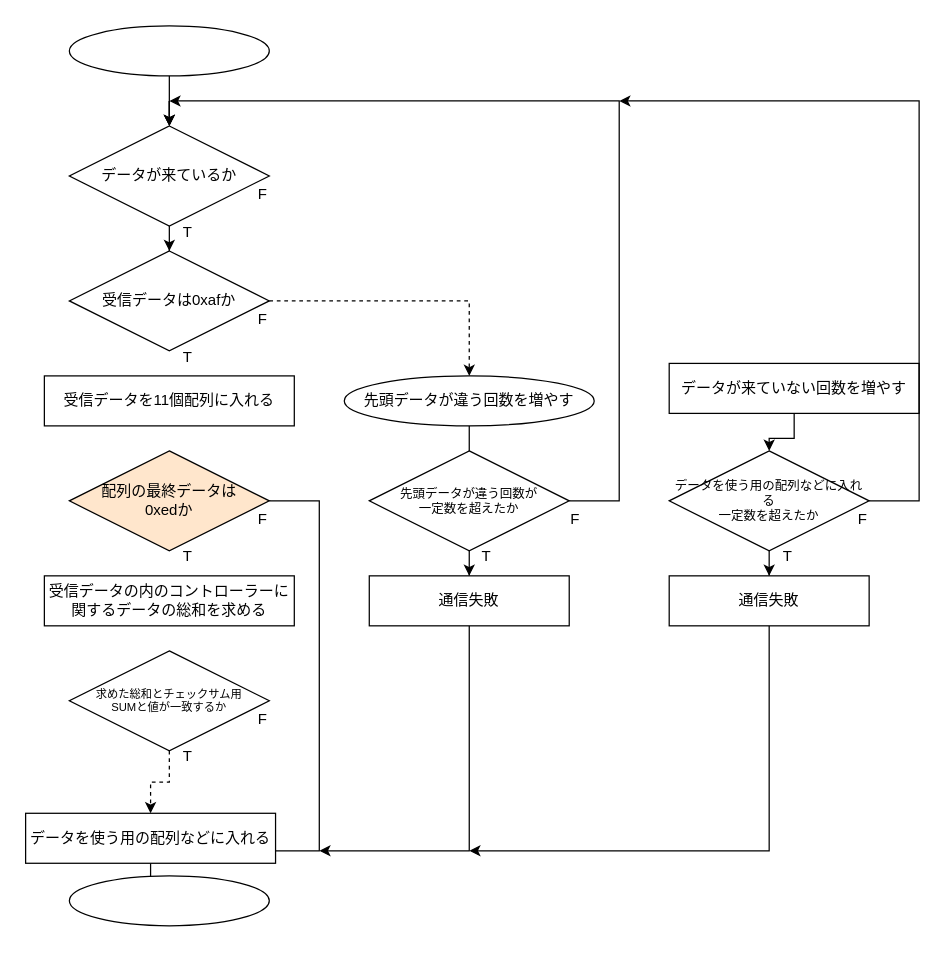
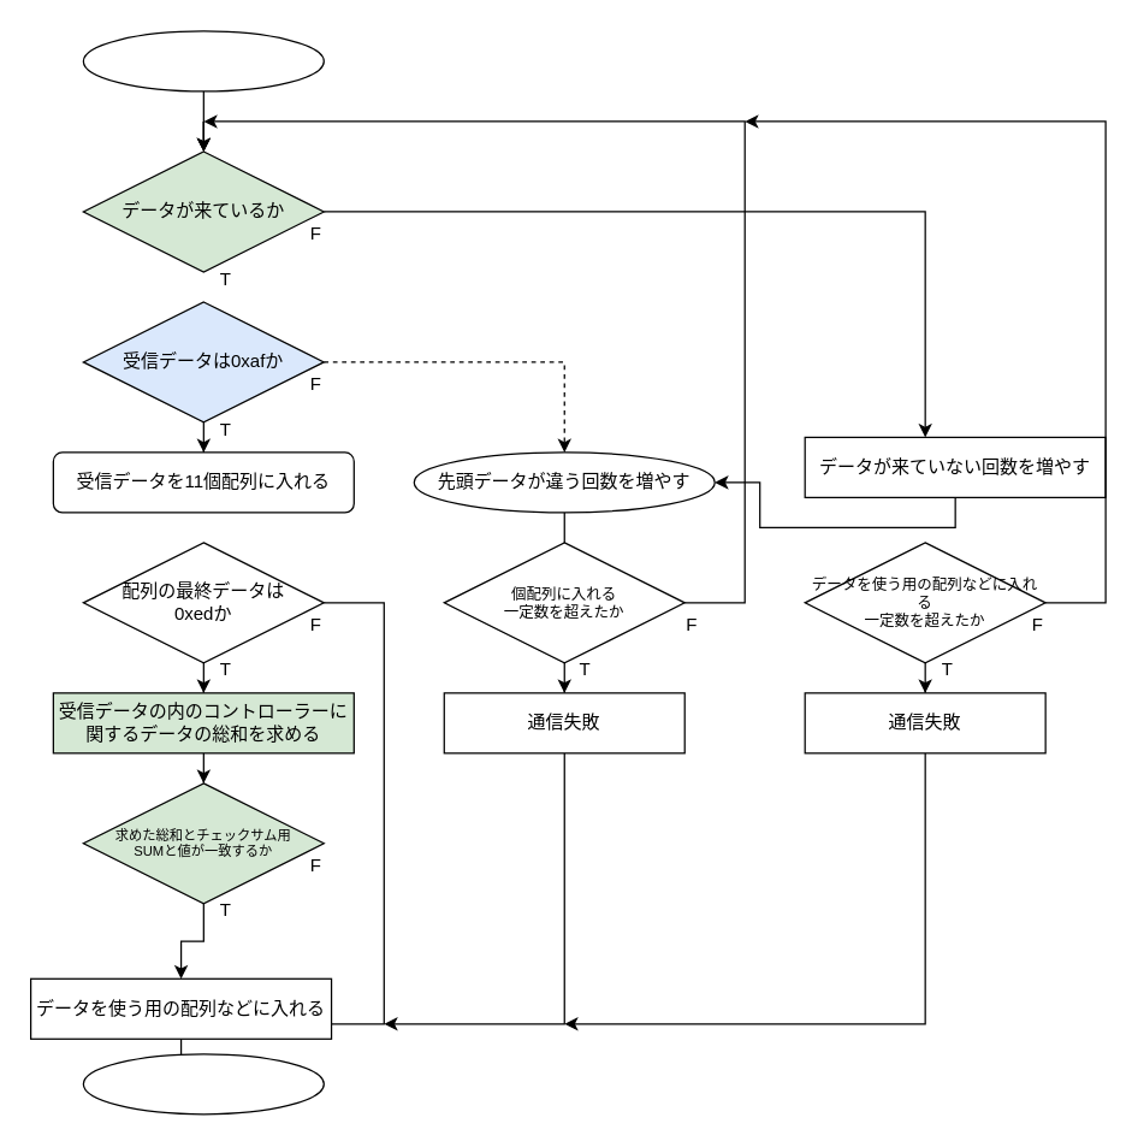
  <mxCell id="0" />
  <mxCell id="1" parent="0" />
  <mxCell id="2" style="edgeStyle=orthogonalEdgeStyle;rounded=0;orthogonalLoop=1;jettySize=auto;html=1;exitX=0.5;exitY=1;exitDx=0;exitDy=0;" edge="1" parent="1" source="3" target="6"><mxGeometry relative="1" as="geometry" /></mxCell>
  <mxCell id="3" value="" style="ellipse;whiteSpace=wrap;html=1;" vertex="1" parent="1"><mxGeometry x="55" y="20" width="160" height="40" as="geometry" /></mxCell>
- <mxCell id="4" style="edgeStyle=orthogonalEdgeStyle;rounded=0;orthogonalLoop=1;jettySize=auto;html=1;exitX=0.5;exitY=1;exitDx=0;exitDy=0;" edge="1" parent="1" source="6" target="9"><mxGeometry relative="1" as="geometry" /></mxCell>
- <mxCell id="6" value="データが来ているか" style="rhombus;whiteSpace=wrap;html=1;fontSize=12;" vertex="1" parent="1"><mxGeometry x="55" y="100" width="160" height="80" as="geometry" /></mxCell>
+ <mxCell id="5" style="edgeStyle=orthogonalEdgeStyle;rounded=0;orthogonalLoop=1;jettySize=auto;html=1;exitX=1;exitY=0.5;exitDx=0;exitDy=0;" edge="1" parent="1" source="6" target="22"><mxGeometry relative="1" as="geometry"><Array as="points"><mxPoint x="615" y="140" /></Array></mxGeometry></mxCell>
+ <mxCell id="6" value="データが来ているか" style="rhombus;whiteSpace=wrap;html=1;fontSize=12;fillColor=#d5e8d4;" vertex="1" parent="1"><mxGeometry x="55" y="100" width="160" height="80" as="geometry" /></mxCell>
+ <mxCell id="7" style="edgeStyle=orthogonalEdgeStyle;rounded=0;orthogonalLoop=1;jettySize=auto;html=1;exitX=0.5;exitY=1;exitDx=0;exitDy=0;" edge="1" parent="1" source="9" target="10"><mxGeometry relative="1" as="geometry" /></mxCell>
  <mxCell id="8" style="edgeStyle=orthogonalEdgeStyle;rounded=0;orthogonalLoop=1;jettySize=auto;html=1;exitX=1;exitY=0.5;exitDx=0;exitDy=0;dashed=1;" edge="1" parent="1" source="9" target="29"><mxGeometry relative="1" as="geometry"><Array as="points"><mxPoint x="375" y="240" /></Array></mxGeometry></mxCell>
- <mxCell id="9" value="受信データは0xafか" style="rhombus;whiteSpace=wrap;html=1;" vertex="1" parent="1"><mxGeometry x="55" y="200" width="160" height="80" as="geometry" /></mxCell>
- <mxCell id="10" value="受信データを11個配列に入れる" style="rounded=0;whiteSpace=wrap;html=1;" vertex="1" parent="1"><mxGeometry x="35" y="300" width="200" height="40" as="geometry" /></mxCell>
+ <mxCell id="9" value="受信データは0xafか" style="rhombus;whiteSpace=wrap;html=1;fillColor=#dae8fc;" vertex="1" parent="1"><mxGeometry x="55" y="200" width="160" height="80" as="geometry" /></mxCell>
+ <mxCell id="10" value="受信データを11個配列に入れる" style="whiteSpace=wrap;html=1;rounded=1;" vertex="1" parent="1"><mxGeometry x="35" y="300" width="200" height="40" as="geometry" /></mxCell>
+ <mxCell id="11" style="edgeStyle=orthogonalEdgeStyle;rounded=0;orthogonalLoop=1;jettySize=auto;html=1;exitX=0.5;exitY=1;exitDx=0;exitDy=0;" edge="1" parent="1" source="13" target="15"><mxGeometry relative="1" as="geometry" /></mxCell>
  <mxCell id="12" style="edgeStyle=orthogonalEdgeStyle;rounded=0;orthogonalLoop=1;jettySize=auto;html=1;exitX=1;exitY=0.5;exitDx=0;exitDy=0;" edge="1" parent="1" source="13"><mxGeometry relative="1" as="geometry"><mxPoint x="135" y="680" as="targetPoint" /><Array as="points"><mxPoint x="255" y="400" /><mxPoint x="255" y="680" /></Array></mxGeometry></mxCell>
- <mxCell id="13" value="配列の最終データは&lt;div&gt;0xedか&lt;/div&gt;" style="rhombus;whiteSpace=wrap;html=1;fontSize=12;fillColor=#ffe6cc;" vertex="1" parent="1"><mxGeometry x="55" y="360" width="160" height="80" as="geometry" /></mxCell>
- <mxCell id="15" value="受信データの内のコントローラーに関するデータの総和を求める" style="rounded=0;whiteSpace=wrap;html=1;fontSize=12;" vertex="1" parent="1"><mxGeometry x="35" y="460" width="200" height="40" as="geometry" /></mxCell>
- <mxCell id="16" style="edgeStyle=orthogonalEdgeStyle;rounded=0;orthogonalLoop=1;jettySize=auto;html=1;exitX=0.5;exitY=1;exitDx=0;exitDy=0;dashed=1;" edge="1" parent="1" source="17" target="19"><mxGeometry relative="1" as="geometry" /></mxCell>
- <mxCell id="17" value="求めた総和とチェックサム用&lt;div&gt;SUMと値が一致するか&lt;/div&gt;" style="rhombus;whiteSpace=wrap;html=1;fontSize=9;" vertex="1" parent="1"><mxGeometry x="55" y="520" width="160" height="80" as="geometry" /></mxCell>
+ <mxCell id="13" value="配列の最終データは&lt;div&gt;0xedか&lt;/div&gt;" style="rhombus;whiteSpace=wrap;html=1;fontSize=12;" vertex="1" parent="1"><mxGeometry x="55" y="360" width="160" height="80" as="geometry" /></mxCell>
+ <mxCell id="14" style="edgeStyle=orthogonalEdgeStyle;rounded=0;orthogonalLoop=1;jettySize=auto;html=1;exitX=0.5;exitY=1;exitDx=0;exitDy=0;" edge="1" parent="1" source="15" target="17"><mxGeometry relative="1" as="geometry" /></mxCell>
+ <mxCell id="15" value="受信データの内のコントローラーに関するデータの総和を求める" style="rounded=0;whiteSpace=wrap;html=1;fontSize=12;fillColor=#d5e8d4;" vertex="1" parent="1"><mxGeometry x="35" y="460" width="200" height="40" as="geometry" /></mxCell>
+ <mxCell id="16" style="edgeStyle=orthogonalEdgeStyle;rounded=0;orthogonalLoop=1;jettySize=auto;html=1;exitX=0.5;exitY=1;exitDx=0;exitDy=0;" edge="1" parent="1" source="17" target="19"><mxGeometry relative="1" as="geometry" /></mxCell>
+ <mxCell id="17" value="求めた総和とチェックサム用&lt;div&gt;SUMと値が一致するか&lt;/div&gt;" style="rhombus;whiteSpace=wrap;html=1;fontSize=9;fillColor=#d5e8d4;" vertex="1" parent="1"><mxGeometry x="55" y="520" width="160" height="80" as="geometry" /></mxCell>
  <mxCell id="18" style="edgeStyle=orthogonalEdgeStyle;rounded=0;orthogonalLoop=1;jettySize=auto;html=1;exitX=0.5;exitY=1;exitDx=0;exitDy=0;" edge="1" parent="1" source="19" target="20"><mxGeometry relative="1" as="geometry" /></mxCell>
  <mxCell id="19" value="データを使う用の配列などに入れる" style="rounded=0;whiteSpace=wrap;html=1;" vertex="1" parent="1"><mxGeometry x="20" y="650" width="200" height="40" as="geometry" /></mxCell>
  <mxCell id="20" value="" style="ellipse;whiteSpace=wrap;html=1;" vertex="1" parent="1"><mxGeometry x="55" y="700" width="160" height="40" as="geometry" /></mxCell>
- <mxCell id="21" style="edgeStyle=orthogonalEdgeStyle;rounded=0;orthogonalLoop=1;jettySize=auto;html=1;exitX=0.5;exitY=1;exitDx=0;exitDy=0;" edge="1" parent="1" source="22" target="25"><mxGeometry relative="1" as="geometry" /></mxCell>
+ <mxCell id="21" style="edgeStyle=orthogonalEdgeStyle;rounded=0;orthogonalLoop=1;jettySize=auto;html=1;exitX=0.5;exitY=1;exitDx=0;exitDy=0;" edge="1" parent="1" source="22" target="29"><mxGeometry relative="1" as="geometry" /></mxCell>
  <mxCell id="22" value="データが来ていない回数を増やす" style="rounded=0;whiteSpace=wrap;html=1;" vertex="1" parent="1"><mxGeometry x="535" y="290" width="200" height="40" as="geometry" /></mxCell>
  <mxCell id="23" style="edgeStyle=orthogonalEdgeStyle;rounded=0;orthogonalLoop=1;jettySize=auto;html=1;exitX=0.5;exitY=1;exitDx=0;exitDy=0;" edge="1" parent="1" source="25" target="27"><mxGeometry relative="1" as="geometry" /></mxCell>
  <mxCell id="24" style="edgeStyle=orthogonalEdgeStyle;rounded=0;orthogonalLoop=1;jettySize=auto;html=1;exitX=1;exitY=0.5;exitDx=0;exitDy=0;" edge="1" parent="1" source="25"><mxGeometry relative="1" as="geometry"><mxPoint x="495" y="80" as="targetPoint" /><Array as="points"><mxPoint x="735" y="400" /><mxPoint x="735" y="80" /></Array></mxGeometry></mxCell>
  <mxCell id="25" value="データを使う用の配列などに入れる&lt;div&gt;一定数を超えたか&lt;/div&gt;" style="rhombus;whiteSpace=wrap;html=1;fontSize=10;align=center;verticalAlign=middle;" vertex="1" parent="1"><mxGeometry x="535" y="360" width="160" height="80" as="geometry" /></mxCell>
  <mxCell id="26" style="edgeStyle=orthogonalEdgeStyle;rounded=0;orthogonalLoop=1;jettySize=auto;html=1;exitX=0.5;exitY=1;exitDx=0;exitDy=0;" edge="1" parent="1" source="27"><mxGeometry relative="1" as="geometry"><mxPoint x="375" y="680" as="targetPoint" /><Array as="points"><mxPoint x="615" y="680" /></Array></mxGeometry></mxCell>
  <mxCell id="27" value="通信失敗" style="rounded=0;whiteSpace=wrap;html=1;" vertex="1" parent="1"><mxGeometry x="535" y="460" width="160" height="40" as="geometry" /></mxCell>
  <mxCell id="28" style="edgeStyle=orthogonalEdgeStyle;rounded=0;orthogonalLoop=1;jettySize=auto;html=1;exitX=0.5;exitY=1;exitDx=0;exitDy=0;endArrow=none;" edge="1" parent="1" source="29" target="33"><mxGeometry relative="1" as="geometry" /></mxCell>
  <mxCell id="29" value="先頭データが違う回数を増やす" style="ellipse;whiteSpace=wrap;html=1;" vertex="1" parent="1"><mxGeometry x="275" y="300" width="200" height="40" as="geometry" /></mxCell>
  <mxCell id="30" style="edgeStyle=orthogonalEdgeStyle;rounded=0;orthogonalLoop=1;jettySize=auto;html=1;exitX=0.5;exitY=1;exitDx=0;exitDy=0;" edge="1" parent="1" source="33" target="35"><mxGeometry relative="1" as="geometry" /></mxCell>
  <mxCell id="31" style="edgeStyle=orthogonalEdgeStyle;rounded=0;orthogonalLoop=1;jettySize=auto;html=1;exitDx=0;exitDy=0;" edge="1" parent="1" target="6"><mxGeometry relative="1" as="geometry"><mxPoint x="135" y="80" as="sourcePoint" /><Array as="points"><mxPoint x="135" y="80" /></Array></mxGeometry></mxCell>
  <mxCell id="32" style="edgeStyle=orthogonalEdgeStyle;rounded=0;orthogonalLoop=1;jettySize=auto;html=1;exitDx=0;exitDy=0;" edge="1" parent="1" target="6"><mxGeometry relative="1" as="geometry"><mxPoint x="135" y="80" as="sourcePoint" /><Array as="points"><mxPoint x="135" y="80" /></Array></mxGeometry></mxCell>
- <mxCell id="33" value="先頭データが違う回数が&lt;div&gt;一定数を超えたか&lt;/div&gt;" style="rhombus;whiteSpace=wrap;html=1;fontSize=10;" vertex="1" parent="1"><mxGeometry x="295" y="360" width="160" height="80" as="geometry" /></mxCell>
+ <mxCell id="33" value="個配列に入れる&lt;div&gt;一定数を超えたか&lt;/div&gt;" style="rhombus;whiteSpace=wrap;html=1;fontSize=10;" vertex="1" parent="1"><mxGeometry x="295" y="360" width="160" height="80" as="geometry" /></mxCell>
  <mxCell id="34" style="edgeStyle=orthogonalEdgeStyle;rounded=0;orthogonalLoop=1;jettySize=auto;html=1;exitX=0.5;exitY=1;exitDx=0;exitDy=0;" edge="1" parent="1" source="35"><mxGeometry relative="1" as="geometry"><mxPoint x="255" y="680" as="targetPoint" /><Array as="points"><mxPoint x="375" y="680" /></Array></mxGeometry></mxCell>
  <mxCell id="35" value="通信失敗" style="rounded=0;whiteSpace=wrap;html=1;" vertex="1" parent="1"><mxGeometry x="295" y="460" width="160" height="40" as="geometry" /></mxCell>
  <mxCell id="36" value="T" style="text;html=1;align=center;verticalAlign=middle;whiteSpace=wrap;rounded=0;" vertex="1" parent="1"><mxGeometry x="135" y="270" width="30" height="30" as="geometry" /></mxCell>
  <mxCell id="37" value="F" style="text;html=1;align=center;verticalAlign=middle;whiteSpace=wrap;rounded=0;" vertex="1" parent="1"><mxGeometry x="195" y="240" width="30" height="30" as="geometry" /></mxCell>
  <mxCell id="38" value="T" style="text;html=1;align=center;verticalAlign=middle;whiteSpace=wrap;rounded=0;" vertex="1" parent="1"><mxGeometry x="135" y="170" width="30" height="30" as="geometry" /></mxCell>
  <mxCell id="39" value="T" style="text;html=1;align=center;verticalAlign=middle;whiteSpace=wrap;rounded=0;" vertex="1" parent="1"><mxGeometry x="135" y="430" width="30" height="30" as="geometry" /></mxCell>
  <mxCell id="40" value="T" style="text;html=1;align=center;verticalAlign=middle;whiteSpace=wrap;rounded=0;" vertex="1" parent="1"><mxGeometry x="135" y="590" width="30" height="30" as="geometry" /></mxCell>
  <mxCell id="41" value="T" style="text;html=1;align=center;verticalAlign=middle;whiteSpace=wrap;rounded=0;" vertex="1" parent="1"><mxGeometry x="374" y="430" width="30" height="30" as="geometry" /></mxCell>
  <mxCell id="42" value="T" style="text;html=1;align=center;verticalAlign=middle;whiteSpace=wrap;rounded=0;" vertex="1" parent="1"><mxGeometry x="615" y="430" width="30" height="30" as="geometry" /></mxCell>
  <mxCell id="43" value="F" style="text;html=1;align=center;verticalAlign=middle;whiteSpace=wrap;rounded=0;" vertex="1" parent="1"><mxGeometry x="195" y="140" width="30" height="30" as="geometry" /></mxCell>
  <mxCell id="44" value="F" style="text;html=1;align=center;verticalAlign=middle;whiteSpace=wrap;rounded=0;" vertex="1" parent="1"><mxGeometry x="195" y="400" width="30" height="30" as="geometry" /></mxCell>
  <mxCell id="45" value="F" style="text;html=1;align=center;verticalAlign=middle;whiteSpace=wrap;rounded=0;" vertex="1" parent="1"><mxGeometry x="195" y="560" width="30" height="30" as="geometry" /></mxCell>
  <mxCell id="46" value="F" style="text;html=1;align=center;verticalAlign=middle;whiteSpace=wrap;rounded=0;" vertex="1" parent="1"><mxGeometry x="445" y="400" width="30" height="30" as="geometry" /></mxCell>
  <mxCell id="47" value="F" style="text;html=1;align=center;verticalAlign=middle;whiteSpace=wrap;rounded=0;" vertex="1" parent="1"><mxGeometry x="675" y="400" width="30" height="30" as="geometry" /></mxCell>
  <mxCell id="48" value="" style="edgeStyle=orthogonalEdgeStyle;rounded=0;orthogonalLoop=1;jettySize=auto;html=1;exitX=1;exitY=0.5;exitDx=0;exitDy=0;" edge="1" parent="1" source="33"><mxGeometry relative="1" as="geometry"><mxPoint x="455" y="400" as="sourcePoint" /><mxPoint x="135" y="80" as="targetPoint" /><Array as="points"><mxPoint x="495" y="400" /><mxPoint x="495" y="80" /></Array></mxGeometry></mxCell>
